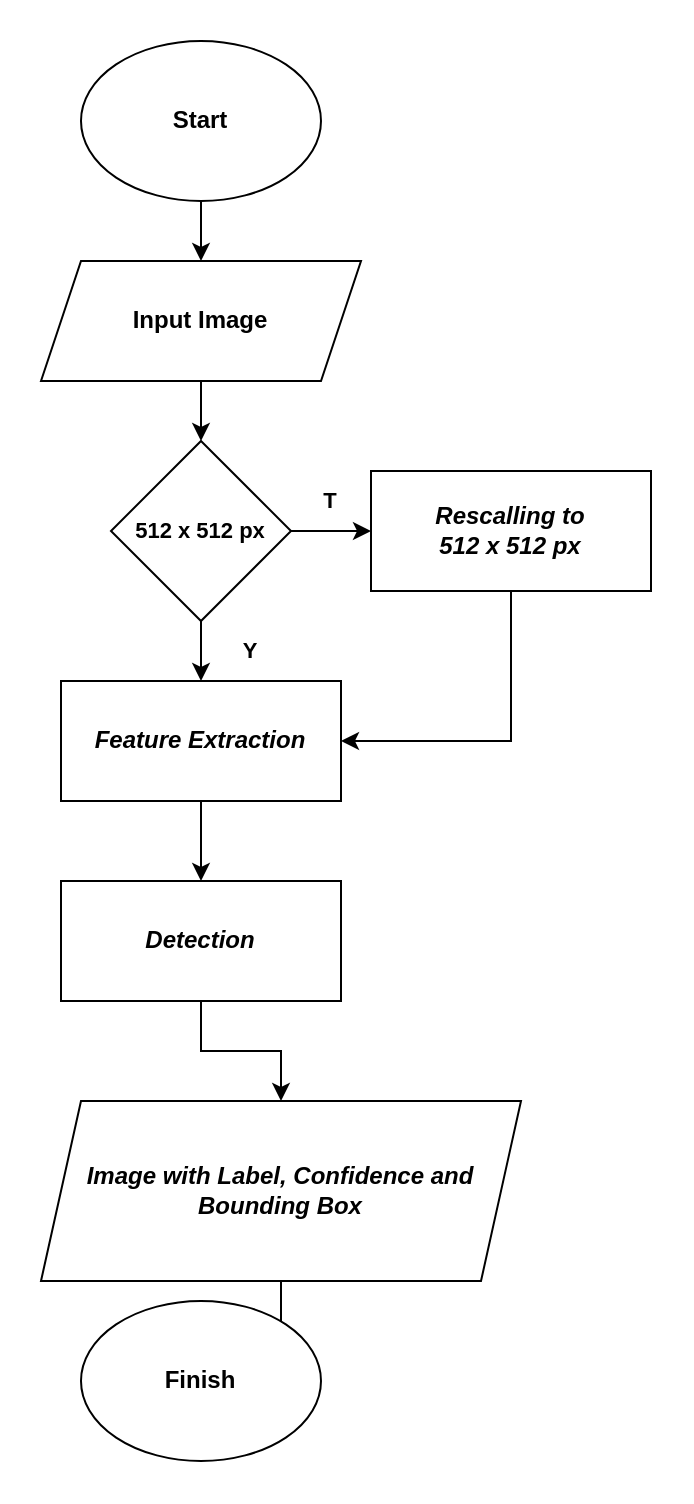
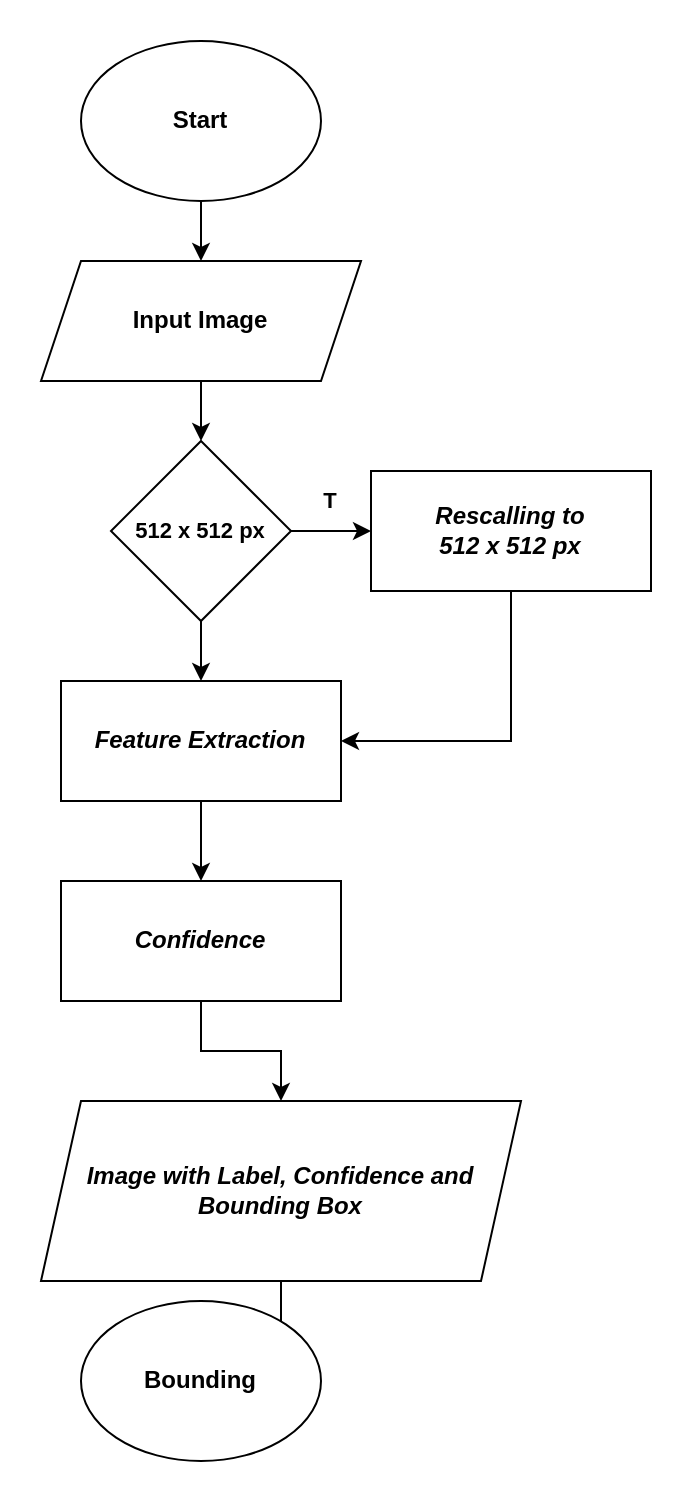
  <mxCell id="0" />
  <mxCell id="1" parent="0" />
  <mxCell id="2" style="edgeStyle=orthogonalEdgeStyle;rounded=0;orthogonalLoop=1;jettySize=auto;html=1;exitX=0.5;exitY=1;exitDx=0;exitDy=0;entryX=0.5;entryY=0;entryDx=0;entryDy=0;fontStyle=1" edge="1" parent="1" source="3" target="5"><mxGeometry relative="1" as="geometry" /></mxCell>
  <mxCell id="3" value="Start" style="ellipse;whiteSpace=wrap;html=1;fontStyle=1" vertex="1" parent="1"><mxGeometry x="40" y="20" width="120" height="80" as="geometry" /></mxCell>
  <mxCell id="4" style="edgeStyle=orthogonalEdgeStyle;rounded=0;orthogonalLoop=1;jettySize=auto;html=1;exitX=0.5;exitY=1;exitDx=0;exitDy=0;entryX=0.5;entryY=0;entryDx=0;entryDy=0;fontSize=11;fontStyle=1" edge="1" parent="1" source="5" target="10"><mxGeometry relative="1" as="geometry" /></mxCell>
  <mxCell id="5" value="Input Image" style="shape=parallelogram;perimeter=parallelogramPerimeter;whiteSpace=wrap;html=1;fixedSize=1;fontStyle=1" vertex="1" parent="1"><mxGeometry x="20" y="130" width="160" height="60" as="geometry" /></mxCell>
  <mxCell id="6" style="edgeStyle=orthogonalEdgeStyle;rounded=0;orthogonalLoop=1;jettySize=auto;html=1;exitX=0.5;exitY=1;exitDx=0;exitDy=0;entryX=0.5;entryY=0;entryDx=0;entryDy=0;fontSize=11;" edge="1" parent="1" source="7" target="16"><mxGeometry relative="1" as="geometry" /></mxCell>
  <mxCell id="7" value="&lt;i&gt;Feature Extraction&lt;/i&gt;" style="rounded=0;whiteSpace=wrap;html=1;fontStyle=1" vertex="1" parent="1"><mxGeometry x="30" y="340" width="140" height="60" as="geometry" /></mxCell>
  <mxCell id="8" style="edgeStyle=orthogonalEdgeStyle;rounded=0;orthogonalLoop=1;jettySize=auto;html=1;exitX=0.5;exitY=1;exitDx=0;exitDy=0;entryX=0.5;entryY=0;entryDx=0;entryDy=0;fontSize=11;fontStyle=1" edge="1" parent="1" source="10" target="7"><mxGeometry relative="1" as="geometry" /></mxCell>
  <mxCell id="9" style="edgeStyle=orthogonalEdgeStyle;rounded=0;orthogonalLoop=1;jettySize=auto;html=1;exitX=1;exitY=0.5;exitDx=0;exitDy=0;entryX=0;entryY=0.5;entryDx=0;entryDy=0;fontSize=11;fontStyle=1" edge="1" parent="1" source="10" target="12"><mxGeometry relative="1" as="geometry" /></mxCell>
  <mxCell id="10" value="512 x 512 px" style="rhombus;whiteSpace=wrap;html=1;fontSize=11;fontStyle=1" vertex="1" parent="1"><mxGeometry x="55" y="220" width="90" height="90" as="geometry" /></mxCell>
  <mxCell id="11" style="edgeStyle=orthogonalEdgeStyle;rounded=0;orthogonalLoop=1;jettySize=auto;html=1;exitX=0.5;exitY=1;exitDx=0;exitDy=0;entryX=1;entryY=0.5;entryDx=0;entryDy=0;fontSize=11;fontStyle=1" edge="1" parent="1" source="12" target="7"><mxGeometry relative="1" as="geometry" /></mxCell>
  <mxCell id="12" value="&lt;i&gt;Rescalling to&lt;br&gt;512 x 512 px&lt;/i&gt;" style="rounded=0;whiteSpace=wrap;html=1;fontStyle=1" vertex="1" parent="1"><mxGeometry x="185" y="235" width="140" height="60" as="geometry" /></mxCell>
  <mxCell id="13" value="T" style="text;html=1;strokeColor=none;fillColor=none;align=center;verticalAlign=middle;whiteSpace=wrap;rounded=0;fontSize=11;fontStyle=1" vertex="1" parent="1"><mxGeometry x="135" y="235" width="60" height="30" as="geometry" /></mxCell>
- <mxCell id="14" value="Y" style="text;html=1;strokeColor=none;fillColor=none;align=center;verticalAlign=middle;whiteSpace=wrap;rounded=0;fontSize=11;fontStyle=1" vertex="1" parent="1"><mxGeometry x="95" y="310" width="60" height="30" as="geometry" /></mxCell>
  <mxCell id="15" style="edgeStyle=orthogonalEdgeStyle;rounded=0;orthogonalLoop=1;jettySize=auto;html=1;exitX=0.5;exitY=1;exitDx=0;exitDy=0;fontSize=11;" edge="1" parent="1" source="16" target="18"><mxGeometry relative="1" as="geometry" /></mxCell>
- <mxCell id="16" value="&lt;i&gt;Detection&lt;/i&gt;" style="rounded=0;whiteSpace=wrap;html=1;fontStyle=1" vertex="1" parent="1"><mxGeometry x="30" y="440" width="140" height="60" as="geometry" /></mxCell>
+ <mxCell id="16" value="&lt;i&gt;Confidence&lt;/i&gt;" style="rounded=0;whiteSpace=wrap;html=1;fontStyle=1" vertex="1" parent="1"><mxGeometry x="30" y="440" width="140" height="60" as="geometry" /></mxCell>
  <mxCell id="17" style="edgeStyle=orthogonalEdgeStyle;rounded=0;orthogonalLoop=1;jettySize=auto;html=1;exitX=0.5;exitY=1;exitDx=0;exitDy=0;entryX=0.5;entryY=0;entryDx=0;entryDy=0;fontSize=11;" edge="1" parent="1" source="18" target="19"><mxGeometry relative="1" as="geometry" /></mxCell>
  <mxCell id="18" value="&lt;i&gt;Image with Label, Confidence and &lt;br&gt;Bounding Box&lt;/i&gt;" style="shape=parallelogram;perimeter=parallelogramPerimeter;whiteSpace=wrap;html=1;fixedSize=1;fontStyle=1" vertex="1" parent="1"><mxGeometry x="20" y="550" width="240" height="90" as="geometry" /></mxCell>
- <mxCell id="19" value="Finish" style="ellipse;whiteSpace=wrap;html=1;fontStyle=1" vertex="1" parent="1"><mxGeometry x="40" y="650" width="120" height="80" as="geometry" /></mxCell>
+ <mxCell id="19" value="Bounding" style="ellipse;whiteSpace=wrap;html=1;fontStyle=1" vertex="1" parent="1"><mxGeometry x="40" y="650" width="120" height="80" as="geometry" /></mxCell>
